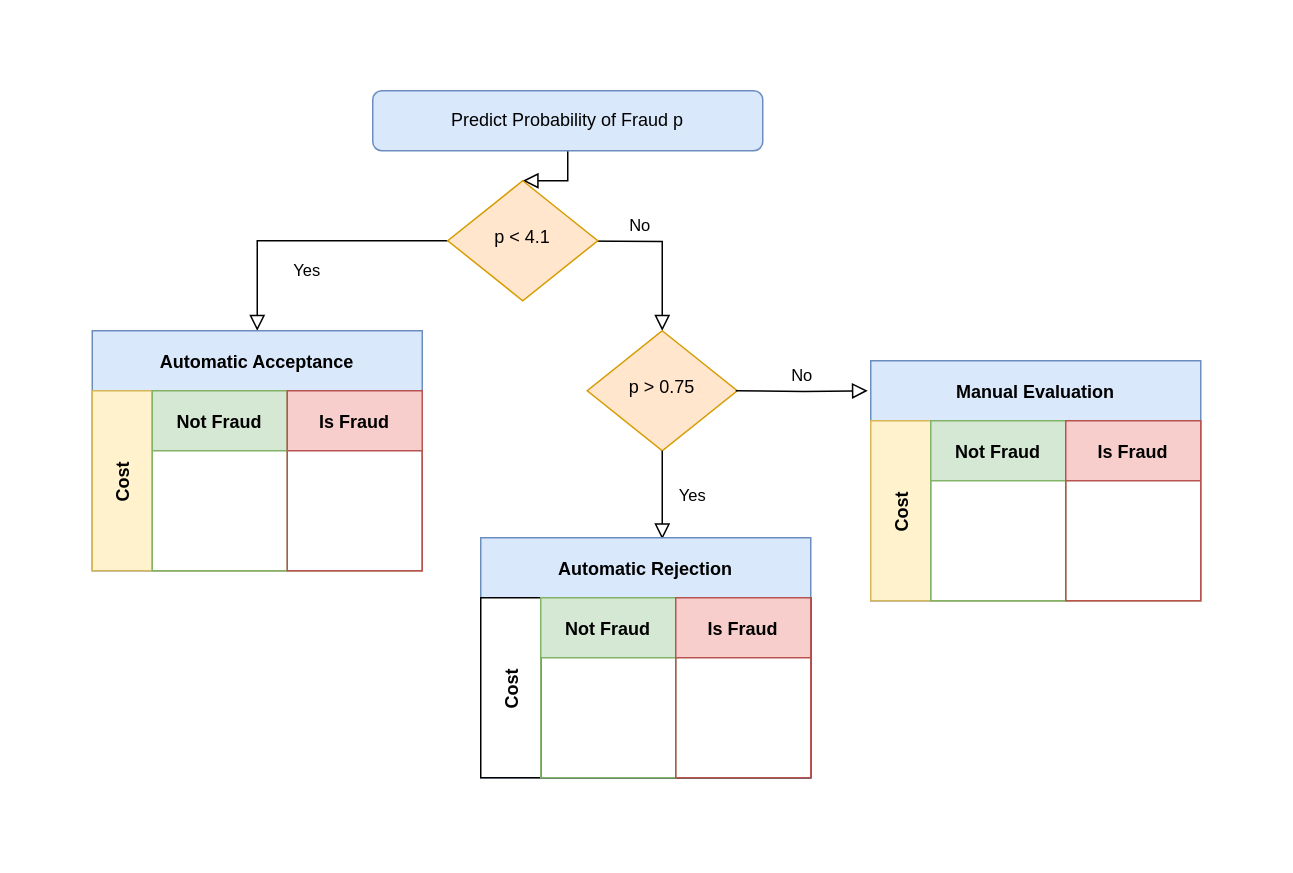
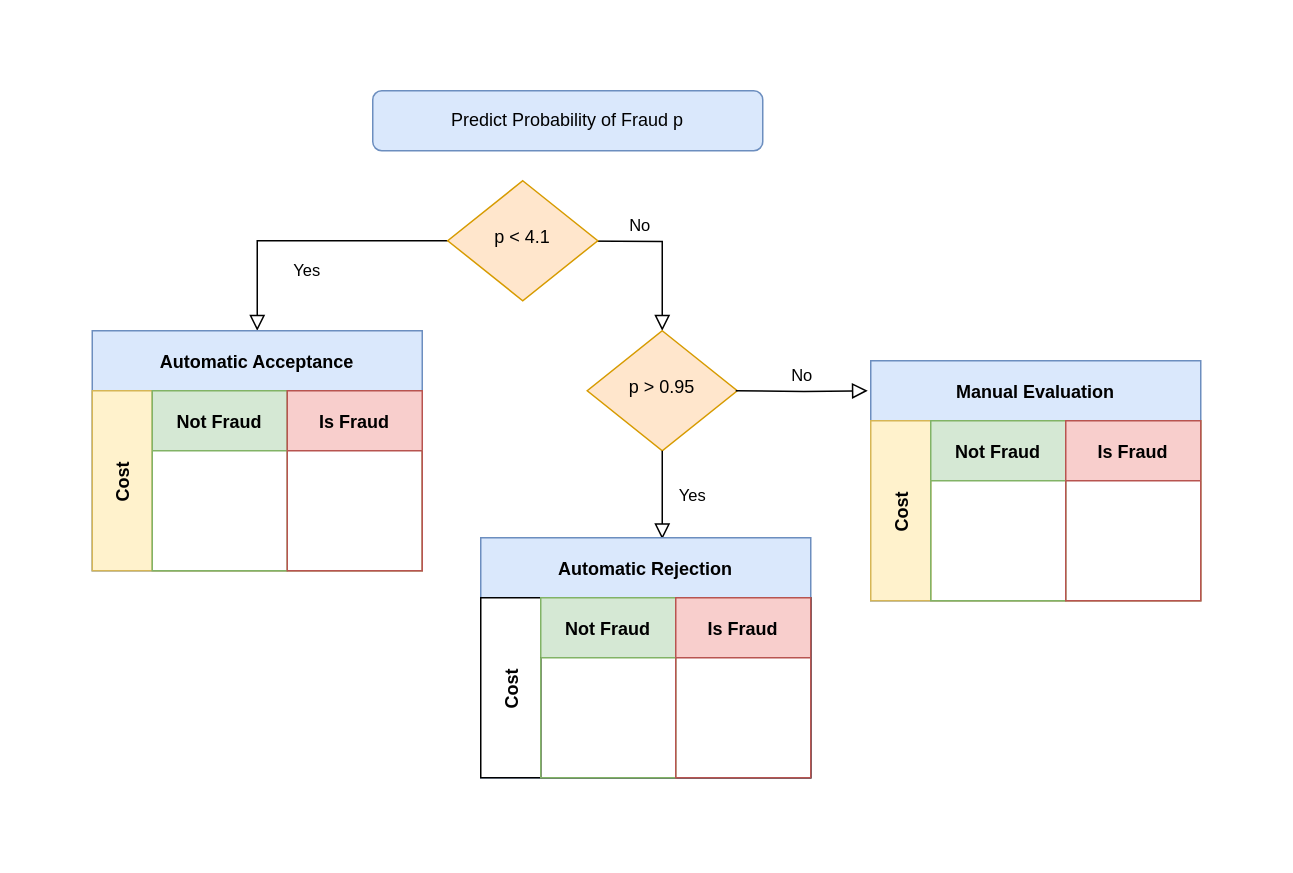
  <mxCell id="0" />
  <mxCell id="1" parent="0" />
- <mxCell id="2" value="" style="rounded=0;html=1;jettySize=auto;orthogonalLoop=1;fontSize=11;endArrow=block;endFill=0;endSize=8;strokeWidth=1;shadow=0;labelBackgroundColor=none;edgeStyle=orthogonalEdgeStyle;" parent="1" source="3" target="6" edge="1"><mxGeometry relative="1" as="geometry" /></mxCell>
  <mxCell id="3" value="Predict Probability of Fraud p" style="rounded=1;whiteSpace=wrap;html=1;fontSize=12;glass=0;strokeWidth=1;shadow=0;fillColor=#dae8fc;strokeColor=#6c8ebf;" parent="1" vertex="1"><mxGeometry x="248" y="60" width="260" height="40" as="geometry" /></mxCell>
  <mxCell id="4" value="Yes" style="rounded=0;html=1;jettySize=auto;orthogonalLoop=1;fontSize=11;endArrow=block;endFill=0;endSize=8;strokeWidth=1;shadow=0;labelBackgroundColor=none;edgeStyle=orthogonalEdgeStyle;exitX=0;exitY=0.5;exitDx=0;exitDy=0;entryX=0.5;entryY=0;entryDx=0;entryDy=0;" parent="1" source="6" target="8" edge="1"><mxGeometry y="20" relative="1" as="geometry"><mxPoint as="offset" /><mxPoint x="120" y="220" as="targetPoint" /></mxGeometry></mxCell>
  <mxCell id="5" value="No" style="edgeStyle=orthogonalEdgeStyle;rounded=0;html=1;jettySize=auto;orthogonalLoop=1;fontSize=11;endArrow=block;endFill=0;endSize=8;strokeWidth=1;shadow=0;labelBackgroundColor=none;exitX=1;exitY=0.5;exitDx=0;exitDy=0;entryX=0.5;entryY=0;entryDx=0;entryDy=0;" parent="1" target="7" edge="1"><mxGeometry y="10" relative="1" as="geometry"><mxPoint as="offset" /><mxPoint x="352" y="160" as="sourcePoint" /><mxPoint x="482" y="220" as="targetPoint" /></mxGeometry></mxCell>
  <mxCell id="6" value="p &amp;lt; 4.1" style="rhombus;whiteSpace=wrap;html=1;shadow=0;fontFamily=Helvetica;fontSize=12;align=center;strokeWidth=1;spacing=6;spacingTop=-4;fillColor=#ffe6cc;strokeColor=#d79b00;" parent="1" vertex="1"><mxGeometry x="298" y="120" width="100" height="80" as="geometry" /></mxCell>
- <mxCell id="7" value="p &amp;gt; 0.75" style="rhombus;whiteSpace=wrap;html=1;shadow=0;fontFamily=Helvetica;fontSize=12;align=center;strokeWidth=1;spacing=6;spacingTop=-4;fillColor=#ffe6cc;strokeColor=#d79b00;" vertex="1" parent="1"><mxGeometry x="391" y="220" width="100" height="80" as="geometry" /></mxCell>
+ <mxCell id="7" value="p &amp;gt; 0.95" style="rhombus;whiteSpace=wrap;html=1;shadow=0;fontFamily=Helvetica;fontSize=12;align=center;strokeWidth=1;spacing=6;spacingTop=-4;fillColor=#ffe6cc;strokeColor=#d79b00;" vertex="1" parent="1"><mxGeometry x="391" y="220" width="100" height="80" as="geometry" /></mxCell>
  <mxCell id="8" value="Automatic Acceptance" style="shape=table;childLayout=tableLayout;rowLines=0;columnLines=0;startSize=40;collapsible=0;recursiveResize=0;expand=0;pointerEvents=0;fontStyle=1;align=center;fillColor=#dae8fc;strokeColor=#6c8ebf;" vertex="1" parent="1"><mxGeometry x="61" y="220" width="220" height="160" as="geometry" /></mxCell>
  <mxCell id="9" value="Cost" style="swimlane;horizontal=0;points=[[0,0.5],[1,0.5]];portConstraint=eastwest;startSize=40;collapsible=0;recursiveResize=0;expand=0;pointerEvents=0;fontStyle=1;fillColor=#fff2cc;strokeColor=#d6b656;" vertex="1" parent="8"><mxGeometry y="40" width="220" height="120" as="geometry" /></mxCell>
  <mxCell id="10" value="Not Fraud" style="swimlane;connectable=0;startSize=40;collapsible=0;recursiveResize=0;expand=0;pointerEvents=0;fillColor=#d5e8d4;strokeColor=#82b366;" vertex="1" parent="9"><mxGeometry x="40" width="90" height="120" as="geometry"><mxRectangle width="90" height="120" as="alternateBounds" /></mxGeometry></mxCell>
  <mxCell id="11" value="Is Fraud" style="swimlane;connectable=0;startSize=40;collapsible=0;recursiveResize=0;expand=0;pointerEvents=0;fillColor=#f8cecc;strokeColor=#b85450;" vertex="1" parent="9"><mxGeometry x="130" width="90" height="120" as="geometry"><mxRectangle width="90" height="120" as="alternateBounds" /></mxGeometry></mxCell>
  <mxCell id="12" value="No" style="edgeStyle=orthogonalEdgeStyle;rounded=0;html=1;jettySize=auto;orthogonalLoop=1;fontSize=11;endArrow=block;endFill=0;endSize=8;strokeWidth=1;shadow=0;labelBackgroundColor=none;entryX=-0.009;entryY=0.125;entryDx=0;entryDy=0;entryPerimeter=0;" edge="1" parent="1" target="18"><mxGeometry y="10" relative="1" as="geometry"><mxPoint as="offset" /><mxPoint x="490" y="260" as="sourcePoint" /><mxPoint x="560" y="260" as="targetPoint" /></mxGeometry></mxCell>
  <mxCell id="13" value="Yes" style="rounded=0;html=1;jettySize=auto;orthogonalLoop=1;fontSize=11;endArrow=block;endFill=0;endSize=8;strokeWidth=1;shadow=0;labelBackgroundColor=none;edgeStyle=orthogonalEdgeStyle;" edge="1" parent="1"><mxGeometry y="20" relative="1" as="geometry"><mxPoint as="offset" /><mxPoint x="441" y="300" as="sourcePoint" /><mxPoint x="441" y="359" as="targetPoint" /></mxGeometry></mxCell>
  <mxCell id="14" value="Automatic Rejection" style="shape=table;childLayout=tableLayout;rowLines=0;columnLines=0;startSize=40;collapsible=0;recursiveResize=0;expand=0;pointerEvents=0;fontStyle=1;align=center;fillColor=#dae8fc;strokeColor=#6c8ebf;" vertex="1" parent="1"><mxGeometry x="320" y="358" width="220" height="160" as="geometry" /></mxCell>
  <mxCell id="15" value="Cost" style="swimlane;horizontal=0;points=[[0,0.5],[1,0.5]];portConstraint=eastwest;startSize=40;collapsible=0;recursiveResize=0;expand=0;pointerEvents=0;fontStyle=1" vertex="1" parent="14"><mxGeometry y="40" width="220" height="120" as="geometry" /></mxCell>
  <mxCell id="16" value="Not Fraud" style="swimlane;connectable=0;startSize=40;collapsible=0;recursiveResize=0;expand=0;pointerEvents=0;fillColor=#d5e8d4;strokeColor=#82b366;" vertex="1" parent="15"><mxGeometry x="40" width="90" height="120" as="geometry"><mxRectangle width="90" height="120" as="alternateBounds" /></mxGeometry></mxCell>
  <mxCell id="17" value="Is Fraud" style="swimlane;connectable=0;startSize=40;collapsible=0;recursiveResize=0;expand=0;pointerEvents=0;fillColor=#f8cecc;strokeColor=#b85450;" vertex="1" parent="15"><mxGeometry x="130" width="90" height="120" as="geometry"><mxRectangle width="90" height="120" as="alternateBounds" /></mxGeometry></mxCell>
  <mxCell id="18" value="Manual Evaluation" style="shape=table;childLayout=tableLayout;rowLines=0;columnLines=0;startSize=40;collapsible=0;recursiveResize=0;expand=0;pointerEvents=0;fontStyle=1;align=center;fillColor=#dae8fc;strokeColor=#6c8ebf;" vertex="1" parent="1"><mxGeometry x="580" y="240" width="220" height="160" as="geometry" /></mxCell>
  <mxCell id="19" value="Cost" style="swimlane;horizontal=0;points=[[0,0.5],[1,0.5]];portConstraint=eastwest;startSize=40;collapsible=0;recursiveResize=0;expand=0;pointerEvents=0;fontStyle=1;fillColor=#fff2cc;strokeColor=#d6b656;" vertex="1" parent="18"><mxGeometry y="40" width="220" height="120" as="geometry" /></mxCell>
  <mxCell id="20" value="Not Fraud" style="swimlane;connectable=0;startSize=40;collapsible=0;recursiveResize=0;expand=0;pointerEvents=0;fillColor=#d5e8d4;strokeColor=#82b366;" vertex="1" parent="19"><mxGeometry x="40" width="90" height="120" as="geometry"><mxRectangle width="90" height="120" as="alternateBounds" /></mxGeometry></mxCell>
  <mxCell id="21" value="Is Fraud" style="swimlane;connectable=0;startSize=40;collapsible=0;recursiveResize=0;expand=0;pointerEvents=0;fillColor=#f8cecc;strokeColor=#b85450;" vertex="1" parent="19"><mxGeometry x="130" width="90" height="120" as="geometry"><mxRectangle width="90" height="120" as="alternateBounds" /></mxGeometry></mxCell>
  <mxCell id="22" value="" style="rounded=0;whiteSpace=wrap;html=1;fillColor=none;dashed=1;strokeWidth=3;strokeColor=none;" vertex="1" parent="1"><mxGeometry x="20" y="20" width="820" height="540" as="geometry" /></mxCell>
